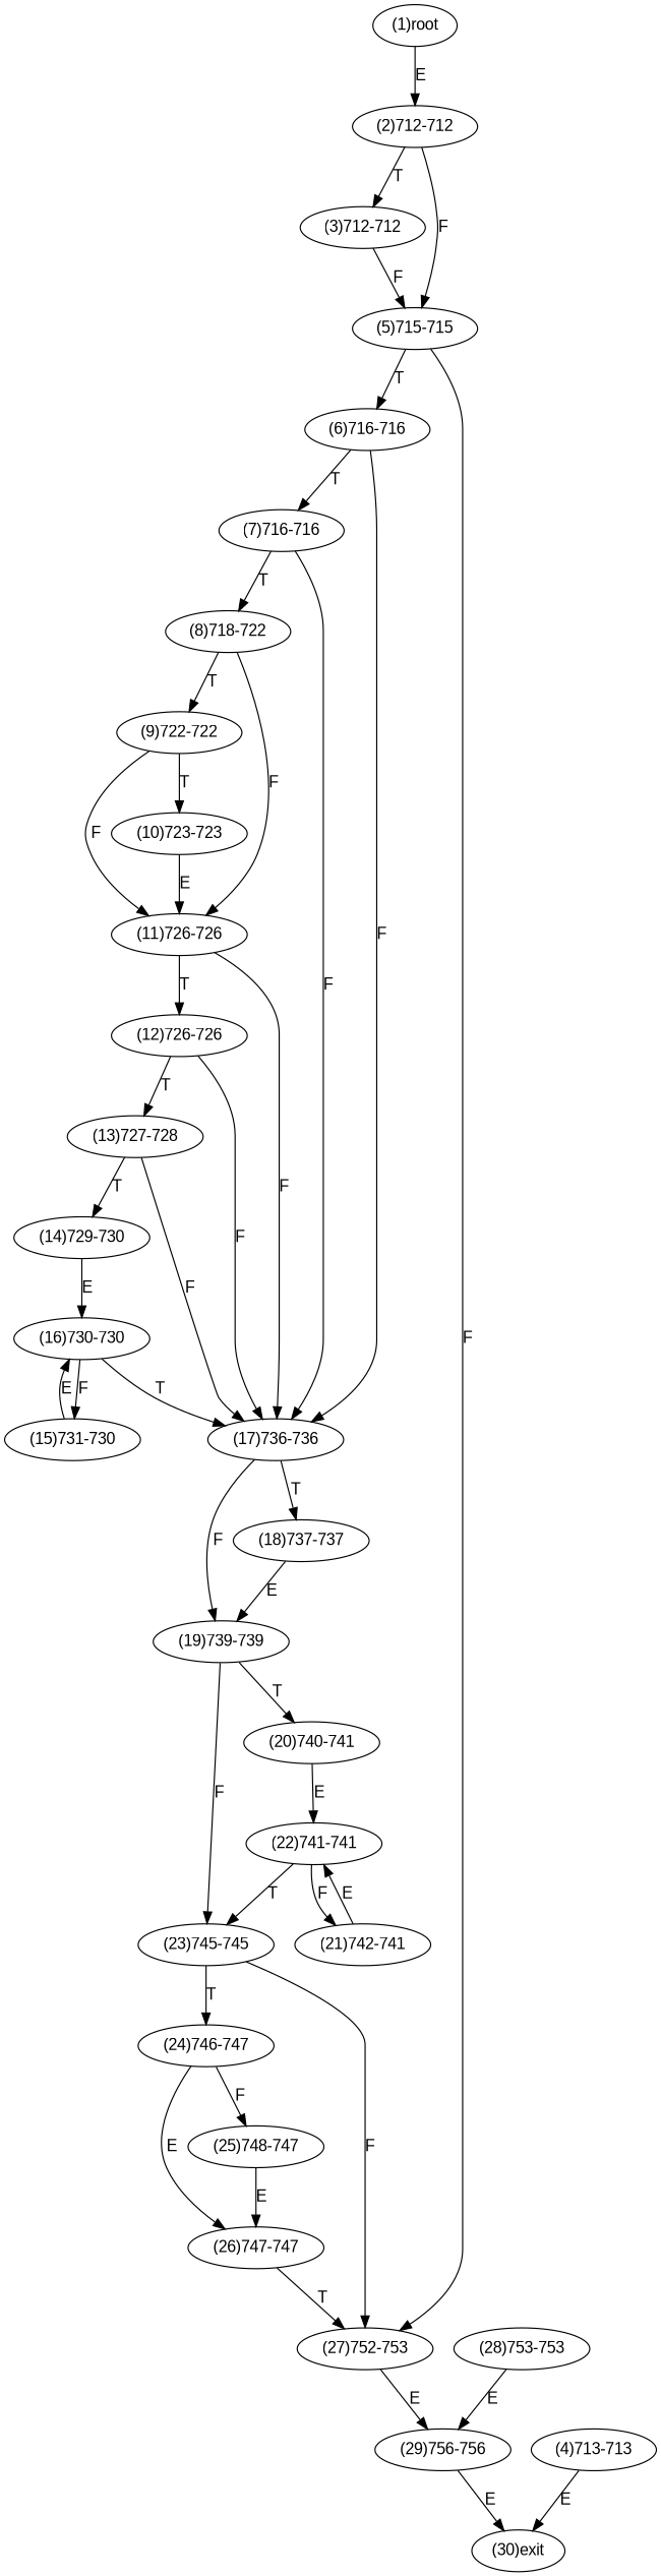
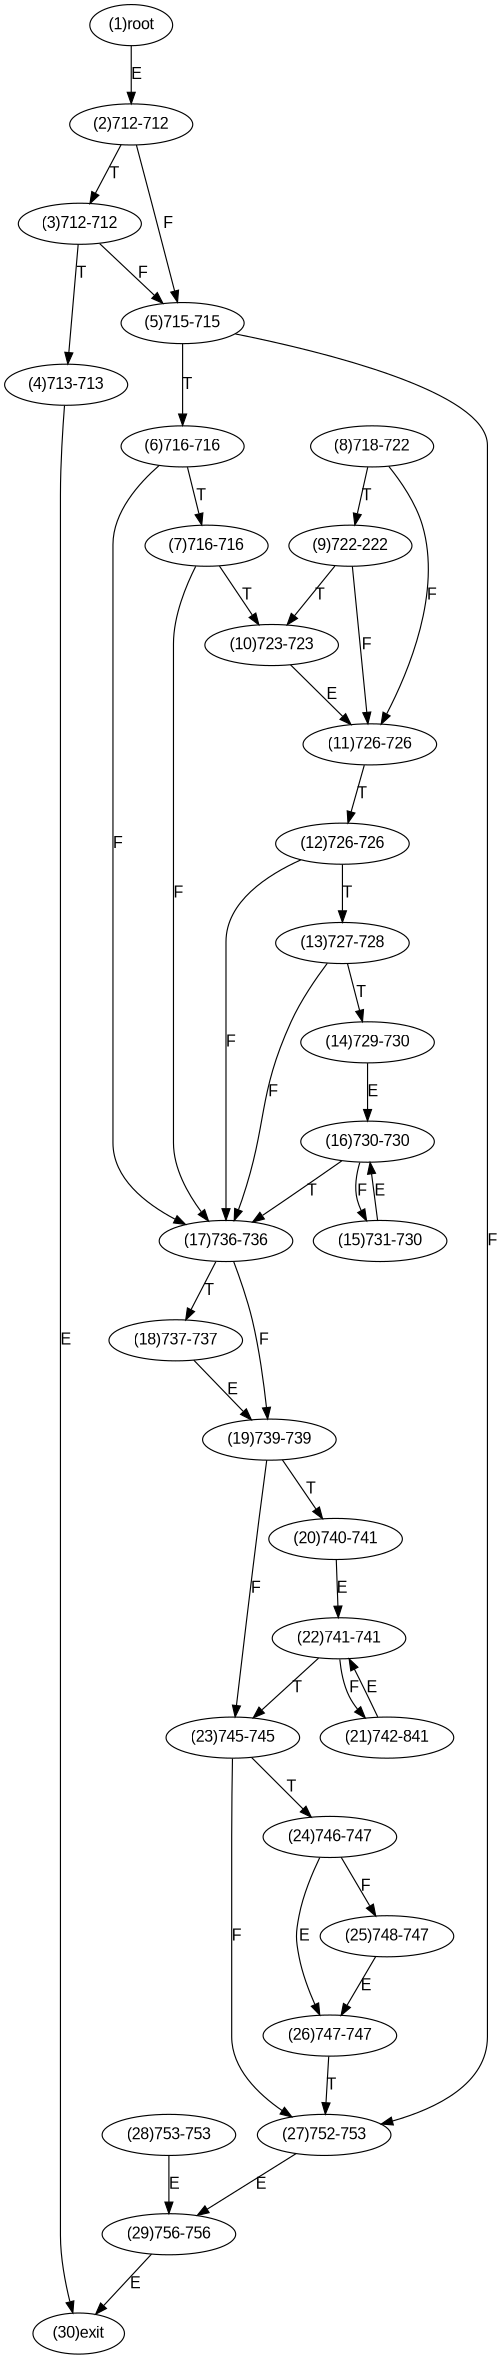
  digraph {
    fontname="Liberation Sans"
    node [fontname="Liberation Sans"]
    edge [fontname="Liberation Sans"]
    n1 [label="(1)root"]
    n2 [label="(2)712-712"]
    n3 [label="(3)712-712"]
    n4 [label="(5)715-715"]
    n5 [label="(4)713-713"]
    n6 [label="(6)716-716"]
    n7 [label="(27)752-753"]
    n8 [label="(30)exit"]
    n9 [label="(7)716-716"]
    n10 [label="(17)736-736"]
    n11 [label="(29)756-756"]
    n12 [label="(8)718-722"]
    n13 [label="(19)739-739"]
    n14 [label="(18)737-737"]
-   n15 [label="(9)722-722"]
+   n15 [label="(9)722-222"]
    n16 [label="(11)726-726"]
    n17 [label="(10)723-723"]
    n18 [label="(12)726-726"]
    n19 [label="(13)727-728"]
    n20 [label="(14)729-730"]
    n21 [label="(16)730-730"]
    n22 [label="(15)731-730"]
    n23 [label="(20)740-741"]
    n24 [label="(23)745-745"]
    n25 [label="(22)741-741"]
    n26 [label="(24)746-747"]
-   n27 [label="(21)742-741"]
+   n27 [label="(21)742-841"]
    n28 [label="(25)748-747"]
    n29 [label="(26)747-747"]
    n30 [label="(28)753-753"]
    n1 -> n2 [label=E]
    n2 -> n3 [label=T]
    n2 -> n4 [label=F]
    n3 -> n4 [label=F]
+   n3 -> n5 [label=T]
    n4 -> n6 [label=T]
    n4 -> n7 [label=F]
    n5 -> n8 [label=E]
    n6 -> n9 [label=T]
    n6 -> n10 [label=F]
    n7 -> n11 [label=E]
    n9 -> n10 [label=F]
-   n9 -> n12 [label=T]
+   n9 -> n17 [label=T]
    n10 -> n13 [label=F]
    n10 -> n14 [label=T]
    n11 -> n8 [label=E]
    n12 -> n15 [label=T]
    n12 -> n16 [label=F]
    n13 -> n23 [label=T]
    n13 -> n24 [label=F]
    n14 -> n13 [label=E]
    n15 -> n16 [label=F]
    n15 -> n17 [label=T]
-   n16 -> n10 [label=F]
    n16 -> n18 [label=T]
    n17 -> n16 [label=E]
    n18 -> n10 [label=F]
    n18 -> n19 [label=T]
    n19 -> n10 [label=F]
    n19 -> n20 [label=T]
    n20 -> n21 [label=E]
    n21 -> n10 [label=T]
    n21 -> n22 [label=F]
    n22 -> n21 [label=E]
    n23 -> n25 [label=E]
    n24 -> n7 [label=F]
    n24 -> n26 [label=T]
    n25 -> n24 [label=T]
    n25 -> n27 [label=F]
    n26 -> n28 [label=F]
    n26 -> n29 [label=E]
    n27 -> n25 [label=E]
    n28 -> n29 [label=E]
    n29 -> n7 [label=T]
    n30 -> n11 [label=E]
  }
